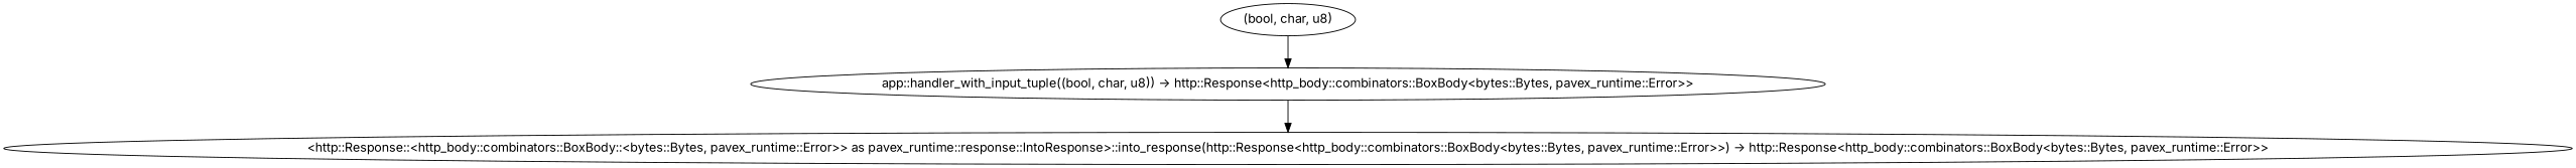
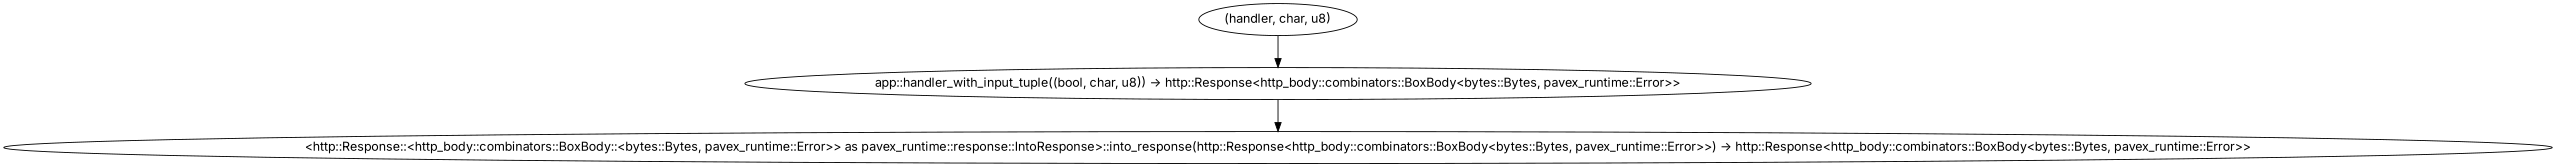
  digraph {
    fontname=Inter
    node [fontname=Inter]
    edge [fontname=Inter]
    n1 [label="app::handler_with_input_tuple((bool, char, u8)) -> http::Response<http_body::combinators::BoxBody<bytes::Bytes, pavex_runtime::Error>>"]
    n2 [label="<http::Response::<http_body::combinators::BoxBody::<bytes::Bytes, pavex_runtime::Error>> as pavex_runtime::response::IntoResponse>::into_response(http::Response<http_body::combinators::BoxBody<bytes::Bytes, pavex_runtime::Error>>) -> http::Response<http_body::combinators::BoxBody<bytes::Bytes, pavex_runtime::Error>>"]
-   n3 [label="(bool, char, u8)"]
+   n3 [label="(handler, char, u8)"]
    n1 -> n2
    n3 -> n1
  }
